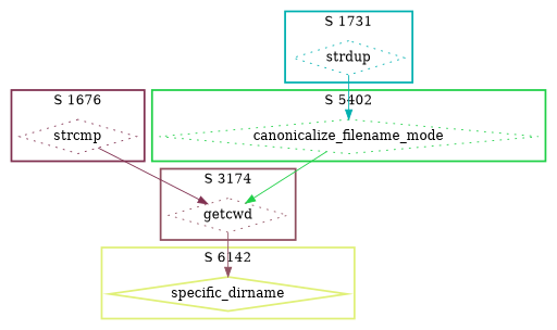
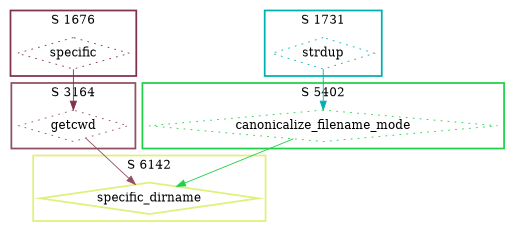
  digraph {
    node [shape=diamond style=dotted]
    n1 [color="#20D048" label=canonicalize_filename_mode]
    n2 [color="#E0F078" label=specific_dirname style=bold]
    n3 [color="#905060" label=getcwd]
    n4 [color="#00B0B0" label=strdup]
-   n5 [color="#803050" label=strcmp]
+   n5 [color="#803050" label=specific]
    subgraph cluster_1 {
      color="#20D048"
      label="S 5402"
      style=bold
      n1
    }
    subgraph cluster_2 {
      color="#E0F078"
      label="S 6142"
      style=bold
      n2
    }
    subgraph cluster_3 {
      color="#905060"
-     label="S 3174"
+     label="S 3164"
      style=bold
      n3
    }
    subgraph cluster_4 {
      color="#00B0B0"
      label="S 1731"
      style=bold
      n4
    }
    subgraph cluster_5 {
      color="#803050"
      label="S 1676"
      style=bold
      n5
    }
-   n1 -> n3 [color="#20D048"]
+   n1 -> n2 [color="#20D048"]
    n3 -> n2 [color="#905060"]
    n4 -> n1 [color="#00B0B0"]
    n5 -> n3 [color="#803050"]
  }
